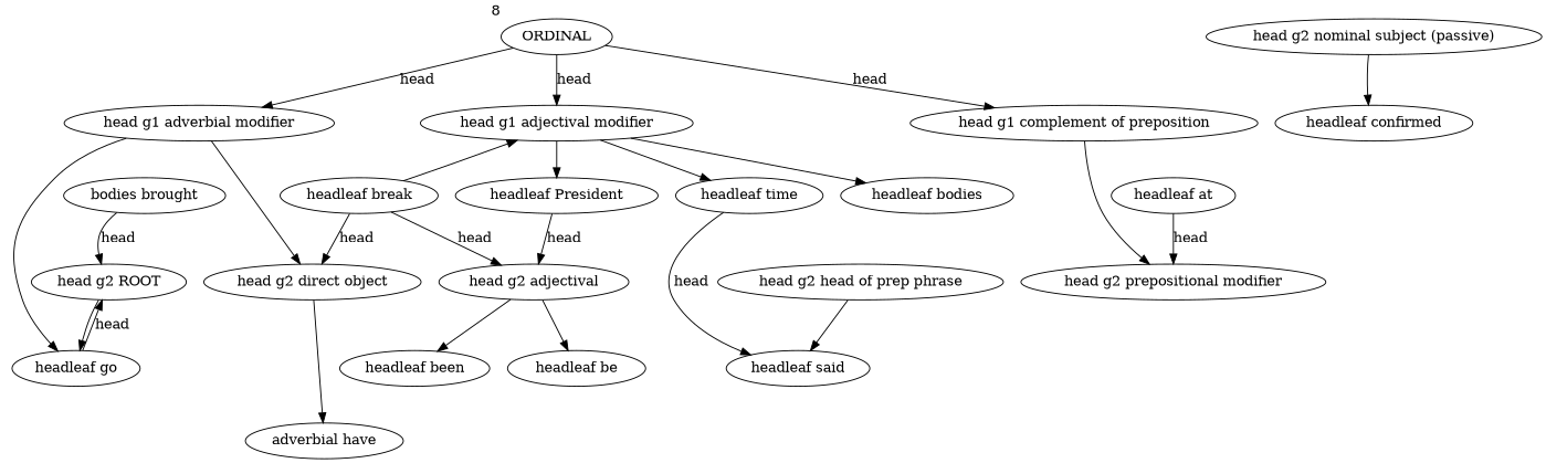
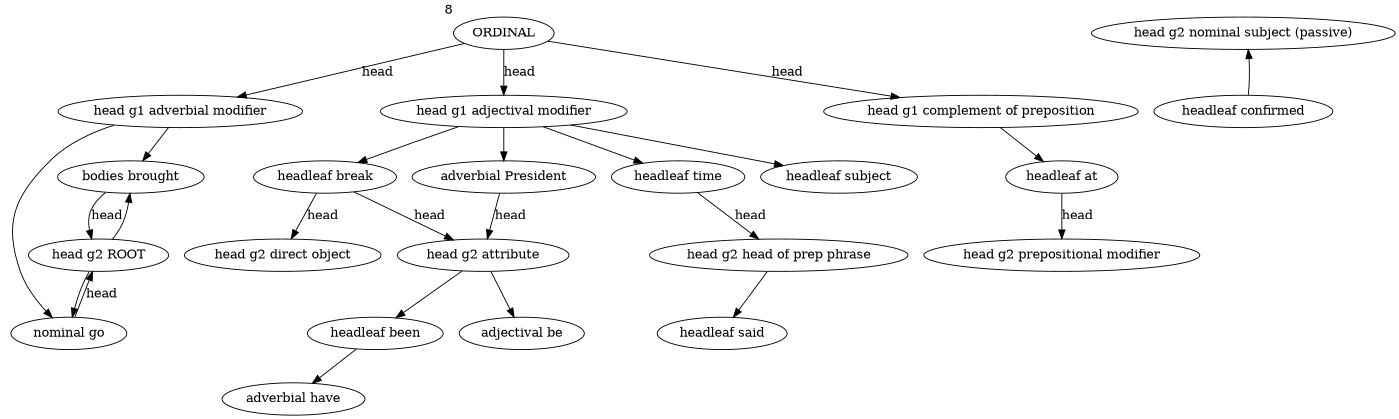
  strict digraph {
    node [weight=1]
    ORDINAL [weight=8 xlabel=8]
    "head g1 adverbial modifier" [weight=2]
    "head g1 adjectival modifier" [weight=5]
    "head g1 complement of preposition"
    n5 [label="bodies brought" weight=2]
-   "headleaf go" [weight=2]
-   "headleaf President"
+   "headleaf go" [weight=2 label="nominal go"]
+   "headleaf President" [label="adverbial President"]
    "headleaf time"
-   "headleaf bodies"
+   "headleaf bodies" [label="headleaf subject"]
    "headleaf break" [weight=2]
    "headleaf at"
    "head g2 ROOT" [weight=2]
-   "head g2 attribute" [weight=2 label="head g2 adjectival"]
+   "head g2 attribute" [weight=2]
    "head g2 head of prep phrase"
    "head g2 direct object"
-   "headleaf be"
+   "headleaf be" [label="adjectival be"]
    "headleaf been"
    "headleaf said"
    "head g2 nominal subject (passive)"
    "headleaf confirmed"
    n21 [label="adverbial have"]
    "head g2 prepositional modifier"
    ORDINAL -> "head g1 adverbial modifier" [label=head]
    ORDINAL -> "head g1 adjectival modifier" [label=head]
    ORDINAL -> "head g1 complement of preposition" [label=head]
-   "head g1 adverbial modifier" -> "head g2 direct object"
+   "head g1 adverbial modifier" -> n5
    "head g1 adverbial modifier" -> "headleaf go"
    "head g1 adjectival modifier" -> "headleaf President"
    "head g1 adjectival modifier" -> "headleaf time"
    "head g1 adjectival modifier" -> "headleaf bodies"
-   "headleaf break" -> "head g1 adjectival modifier"
-   "head g1 complement of preposition" -> "head g2 prepositional modifier"
+   "head g1 adjectival modifier" -> "headleaf break"
+   "head g1 complement of preposition" -> "headleaf at"
    n5 -> "head g2 ROOT" [label=head]
    "headleaf go" -> "head g2 ROOT" [label=head]
    "headleaf President" -> "head g2 attribute" [label=head]
-   "headleaf time" -> "headleaf said" [label=head]
+   "headleaf time" -> "head g2 head of prep phrase" [label=head]
    "headleaf break" -> "head g2 attribute" [label=head]
    "headleaf break" -> "head g2 direct object" [label=head]
    "headleaf at" -> "head g2 prepositional modifier" [label=head]
+   "head g2 ROOT" -> n5
    "head g2 ROOT" -> "headleaf go"
    "head g2 attribute" -> "headleaf be"
    "head g2 attribute" -> "headleaf been"
    "head g2 head of prep phrase" -> "headleaf said"
-   "head g2 direct object" -> n21
-   "head g2 nominal subject (passive)" -> "headleaf confirmed"
+   "headleaf been" -> n21
+   "headleaf confirmed" -> "head g2 nominal subject (passive)"
  }
